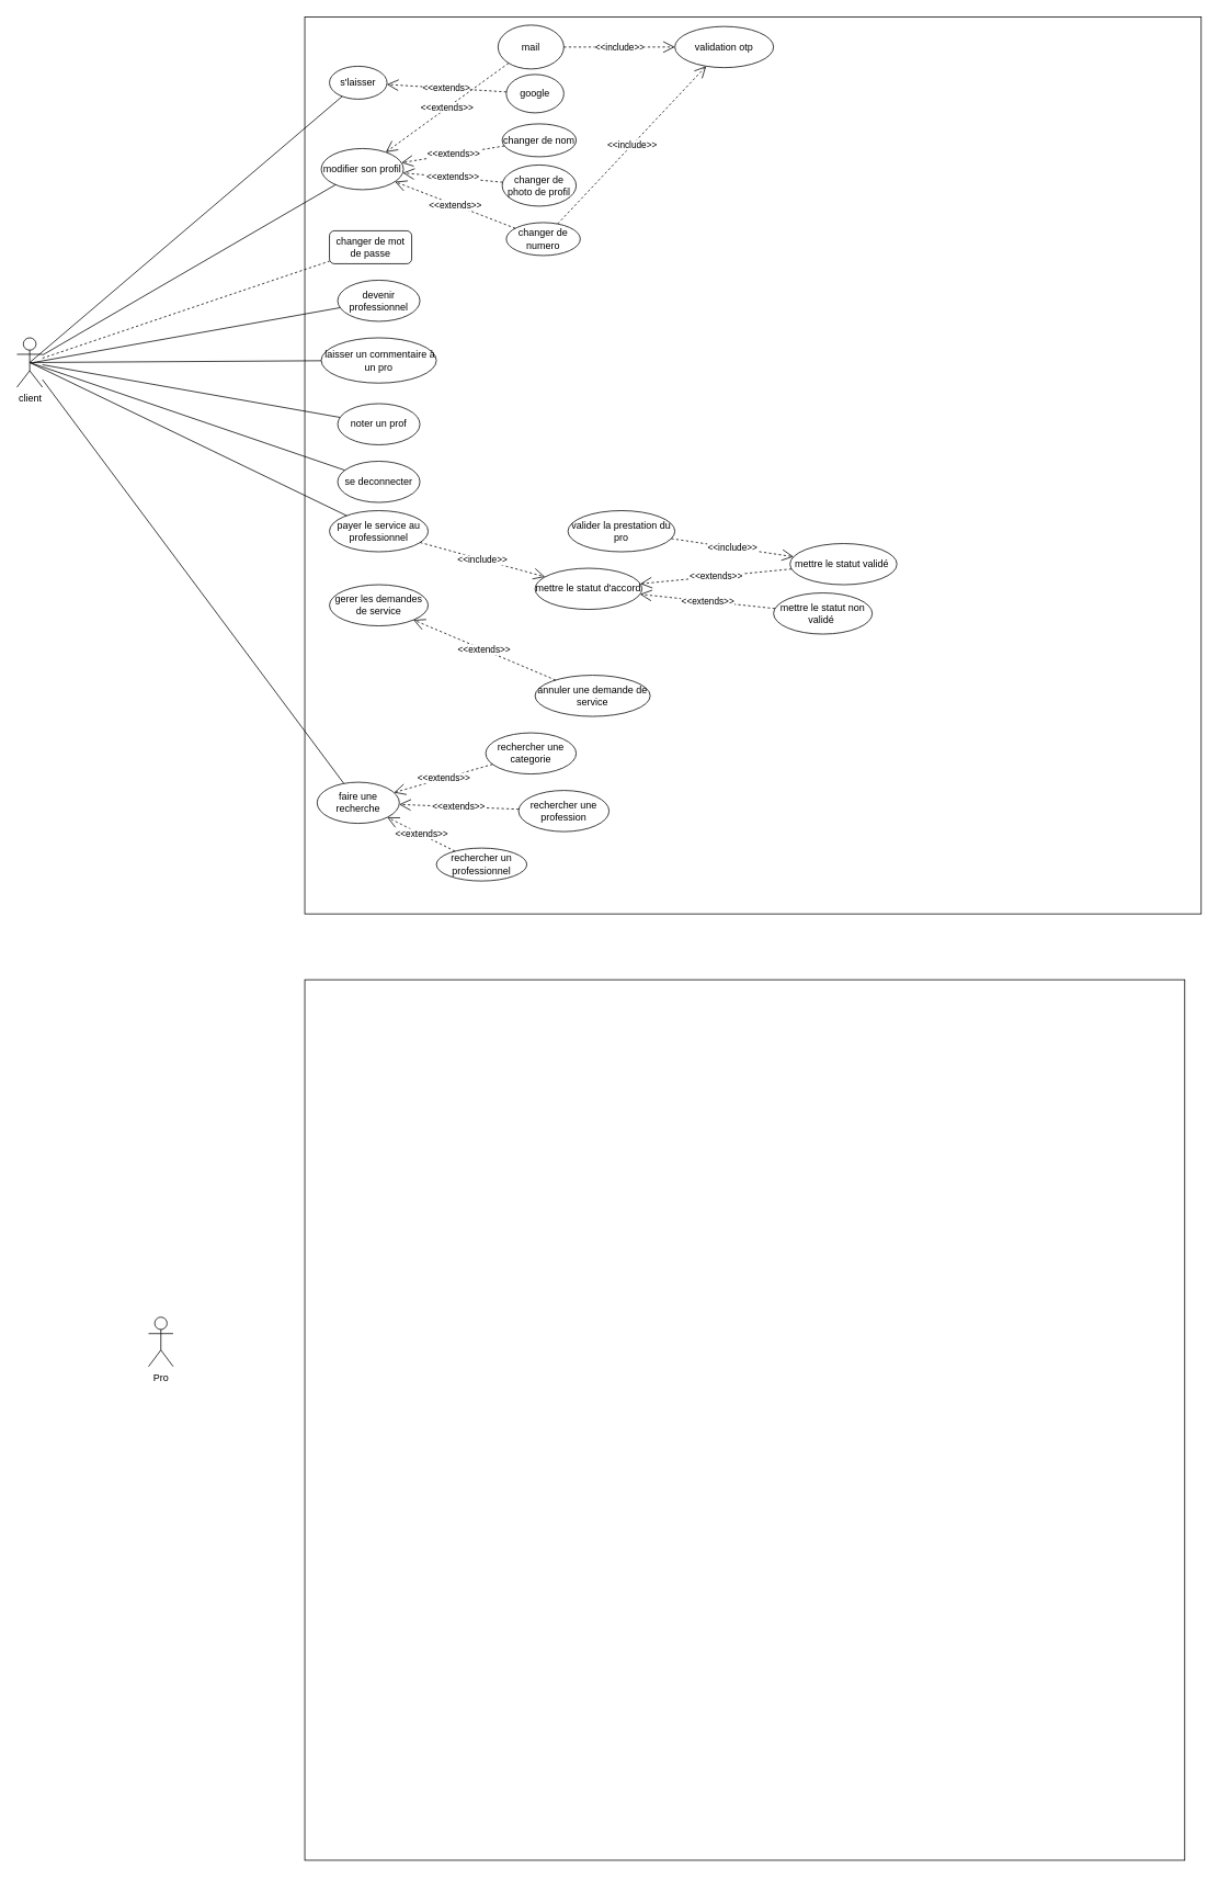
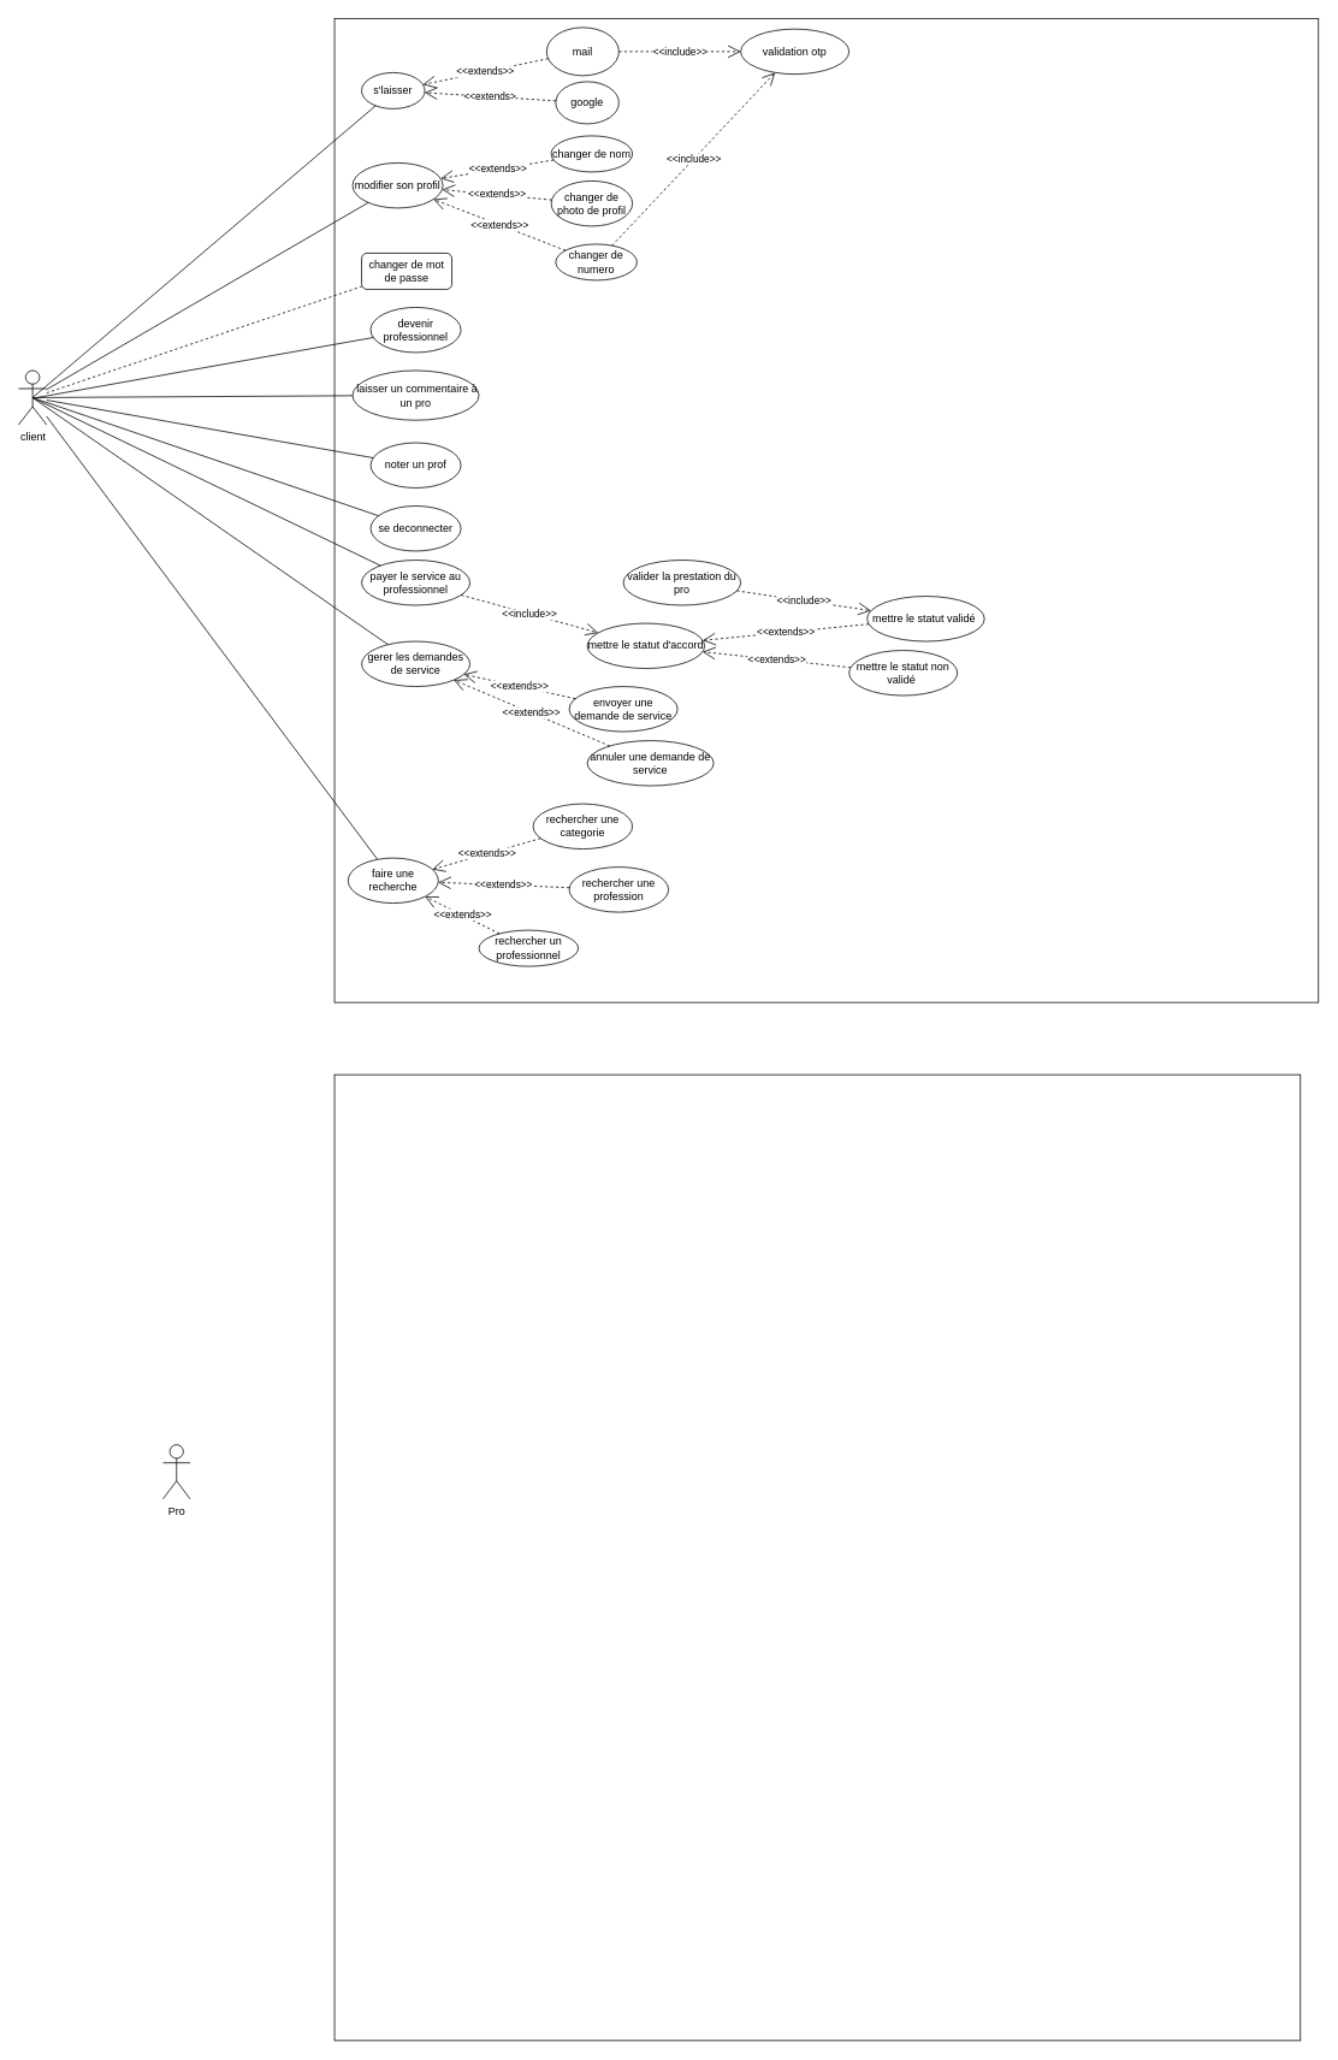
  <mxCell id="0" />
  <mxCell id="1" parent="0" />
  <mxCell id="2" value="" style="whiteSpace=wrap;html=1;aspect=fixed;" parent="1" vertex="1"><mxGeometry x="370" y="20" width="1090" height="1090" as="geometry" /></mxCell>
  <mxCell id="3" value="client" style="shape=umlActor;verticalLabelPosition=bottom;verticalAlign=top;html=1;outlineConnect=0;direction=east;" parent="1" vertex="1"><mxGeometry x="20" y="410" width="31" height="60" as="geometry" /></mxCell>
  <mxCell id="4" value="s'laisser" style="ellipse;whiteSpace=wrap;html=1;" parent="1" vertex="1"><mxGeometry x="400" y="80" width="70" height="40" as="geometry" /></mxCell>
  <mxCell id="5" value="modifier son profil" style="ellipse;whiteSpace=wrap;html=1;" parent="1" vertex="1"><mxGeometry x="390" y="180" width="100" height="50" as="geometry" /></mxCell>
  <mxCell id="6" value="changer de mot de passe" style="whiteSpace=wrap;html=1;rounded=1;" parent="1" vertex="1"><mxGeometry x="400" y="280" width="100" height="40" as="geometry" /></mxCell>
  <mxCell id="7" value="devenir professionnel" style="ellipse;whiteSpace=wrap;html=1;" parent="1" vertex="1"><mxGeometry x="410" y="340" width="100" height="50" as="geometry" /></mxCell>
  <mxCell id="8" value="&amp;nbsp;laisser un commentaire à un pro" style="ellipse;whiteSpace=wrap;html=1;" parent="1" vertex="1"><mxGeometry x="390" y="410" width="140" height="55" as="geometry" /></mxCell>
  <mxCell id="9" value="noter un prof" style="ellipse;whiteSpace=wrap;html=1;" parent="1" vertex="1"><mxGeometry x="410" y="490" width="100" height="50" as="geometry" /></mxCell>
  <mxCell id="10" value="google" style="ellipse;whiteSpace=wrap;html=1;" parent="1" vertex="1"><mxGeometry x="615" y="90" width="70" height="46.66" as="geometry" /></mxCell>
  <mxCell id="11" value="mail" style="ellipse;whiteSpace=wrap;html=1;" parent="1" vertex="1"><mxGeometry x="605" y="30" width="80" height="53.33" as="geometry" /></mxCell>
  <mxCell id="12" value="se deconnecter" style="ellipse;whiteSpace=wrap;html=1;" parent="1" vertex="1"><mxGeometry x="410" y="560" width="100" height="50" as="geometry" /></mxCell>
  <mxCell id="13" value="changer de nom" style="ellipse;whiteSpace=wrap;html=1;" parent="1" vertex="1"><mxGeometry x="610" y="150" width="90" height="40" as="geometry" /></mxCell>
  <mxCell id="14" value="changer de photo de profil" style="ellipse;whiteSpace=wrap;html=1;" parent="1" vertex="1"><mxGeometry x="610" y="200" width="90" height="50" as="geometry" /></mxCell>
  <mxCell id="15" value="changer de numero" style="ellipse;whiteSpace=wrap;html=1;" parent="1" vertex="1"><mxGeometry x="615" y="270" width="90" height="40" as="geometry" /></mxCell>
  <mxCell id="16" value="payer le service au professionnel" style="ellipse;whiteSpace=wrap;html=1;" parent="1" vertex="1"><mxGeometry x="400" y="620" width="120" height="50" as="geometry" /></mxCell>
  <mxCell id="17" value="faire une recherche" style="ellipse;whiteSpace=wrap;html=1;" parent="1" vertex="1"><mxGeometry x="385" y="950" width="100" height="50" as="geometry" /></mxCell>
  <mxCell id="18" value="rechercher un professionnel" style="ellipse;whiteSpace=wrap;html=1;" parent="1" vertex="1"><mxGeometry x="530" y="1030" width="110" height="40" as="geometry" /></mxCell>
  <mxCell id="19" value="rechercher une profession" style="ellipse;whiteSpace=wrap;html=1;" parent="1" vertex="1"><mxGeometry x="630" y="960" width="110" height="50" as="geometry" /></mxCell>
  <mxCell id="20" value="rechercher une categorie" style="ellipse;whiteSpace=wrap;html=1;" parent="1" vertex="1"><mxGeometry x="590" y="890" width="110" height="50" as="geometry" /></mxCell>
  <mxCell id="21" value="gerer les demandes de service" style="ellipse;whiteSpace=wrap;html=1;" parent="1" vertex="1"><mxGeometry x="400" y="710" width="120" height="50" as="geometry" /></mxCell>
+ <mxCell id="22" value="envoyer une demande de service" style="ellipse;whiteSpace=wrap;html=1;" vertex="1" parent="1"><mxGeometry x="630" y="760" width="120" height="50" as="geometry" /></mxCell>
  <mxCell id="23" value="annuler une demande de service" style="ellipse;whiteSpace=wrap;html=1;" vertex="1" parent="1"><mxGeometry x="650" y="820" width="140" height="50" as="geometry" /></mxCell>
  <mxCell id="24" value="" style="endArrow=none;html=1;rounded=0;exitX=0.5;exitY=0.5;exitDx=0;exitDy=0;exitPerimeter=0;" edge="1" parent="1" source="3" target="4"><mxGeometry width="50" height="50" relative="1" as="geometry"><mxPoint x="740" y="470" as="sourcePoint" /><mxPoint x="790" y="420" as="targetPoint" /></mxGeometry></mxCell>
  <mxCell id="25" value="" style="endArrow=none;html=1;rounded=0;" edge="1" parent="1" source="3" target="5"><mxGeometry width="50" height="50" relative="1" as="geometry"><mxPoint x="830" y="530" as="sourcePoint" /><mxPoint x="880" y="480" as="targetPoint" /></mxGeometry></mxCell>
  <mxCell id="26" value="" style="endArrow=none;html=1;rounded=0;dashed=1;" edge="1" parent="1" source="3" target="6"><mxGeometry width="50" height="50" relative="1" as="geometry"><mxPoint x="750" y="570" as="sourcePoint" /><mxPoint x="800" y="520" as="targetPoint" /></mxGeometry></mxCell>
  <mxCell id="27" value="" style="endArrow=none;html=1;rounded=0;" edge="1" parent="1" target="7"><mxGeometry width="50" height="50" relative="1" as="geometry"><mxPoint x="40" y="440" as="sourcePoint" /><mxPoint x="760" y="500" as="targetPoint" /></mxGeometry></mxCell>
  <mxCell id="28" value="" style="endArrow=none;html=1;rounded=0;exitX=0.5;exitY=0.5;exitDx=0;exitDy=0;exitPerimeter=0;" edge="1" parent="1" source="3" target="8"><mxGeometry width="50" height="50" relative="1" as="geometry"><mxPoint x="130" y="560" as="sourcePoint" /><mxPoint x="190" y="510" as="targetPoint" /></mxGeometry></mxCell>
  <mxCell id="29" value="" style="endArrow=none;html=1;rounded=0;" edge="1" parent="1" source="9" target="3"><mxGeometry width="50" height="50" relative="1" as="geometry"><mxPoint x="530" y="550" as="sourcePoint" /><mxPoint x="580" y="500" as="targetPoint" /></mxGeometry></mxCell>
  <mxCell id="30" value="" style="endArrow=none;html=1;rounded=0;exitX=0.5;exitY=0.5;exitDx=0;exitDy=0;exitPerimeter=0;" edge="1" parent="1" source="3" target="12"><mxGeometry width="50" height="50" relative="1" as="geometry"><mxPoint x="530" y="550" as="sourcePoint" /><mxPoint x="580" y="500" as="targetPoint" /></mxGeometry></mxCell>
  <mxCell id="31" value="" style="endArrow=none;html=1;rounded=0;exitX=0.5;exitY=0.5;exitDx=0;exitDy=0;exitPerimeter=0;" edge="1" parent="1" source="3" target="16"><mxGeometry width="50" height="50" relative="1" as="geometry"><mxPoint x="40" y="440" as="sourcePoint" /><mxPoint x="190" y="630" as="targetPoint" /></mxGeometry></mxCell>
  <mxCell id="32" value="" style="endArrow=none;html=1;rounded=0;" edge="1" parent="1" source="3" target="17"><mxGeometry width="50" height="50" relative="1" as="geometry"><mxPoint x="0" y="760" as="sourcePoint" /><mxPoint x="50" y="710" as="targetPoint" /></mxGeometry></mxCell>
+ <mxCell id="33" value="" style="endArrow=none;html=1;rounded=0;exitX=0.5;exitY=0.5;exitDx=0;exitDy=0;exitPerimeter=0;" edge="1" parent="1" source="3" target="21"><mxGeometry width="50" height="50" relative="1" as="geometry"><mxPoint x="-40" y="770" as="sourcePoint" /><mxPoint x="50" y="730" as="targetPoint" /></mxGeometry></mxCell>
  <mxCell id="34" value="&amp;lt;&amp;lt;extends&amp;gt;" style="endArrow=open;endSize=12;dashed=1;html=1;rounded=0;" edge="1" parent="1" source="10" target="4"><mxGeometry width="160" relative="1" as="geometry"><mxPoint x="560" y="80" as="sourcePoint" /><mxPoint x="720" y="80" as="targetPoint" /></mxGeometry></mxCell>
- <mxCell id="35" value="&amp;lt;&amp;lt;extends&amp;gt;&amp;gt;" style="endArrow=open;endSize=12;dashed=1;html=1;rounded=0;" edge="1" parent="1" source="11" target="5"><mxGeometry width="160" relative="1" as="geometry"><mxPoint x="560" y="80" as="sourcePoint" /><mxPoint x="720" y="80" as="targetPoint" /></mxGeometry></mxCell>
+ <mxCell id="35" value="&amp;lt;&amp;lt;extends&amp;gt;&amp;gt;" style="endArrow=open;endSize=12;dashed=1;html=1;rounded=0;" edge="1" parent="1" source="11" target="4"><mxGeometry width="160" relative="1" as="geometry"><mxPoint x="560" y="80" as="sourcePoint" /><mxPoint x="720" y="80" as="targetPoint" /></mxGeometry></mxCell>
  <mxCell id="36" value="validation otp" style="ellipse;whiteSpace=wrap;html=1;" vertex="1" parent="1"><mxGeometry x="820" y="31.67" width="120" height="50" as="geometry" /></mxCell>
  <mxCell id="37" value="&amp;lt;&amp;lt;include&amp;gt;&amp;gt;" style="endArrow=open;endSize=12;dashed=1;html=1;rounded=0;" edge="1" parent="1" source="11" target="36"><mxGeometry width="160" relative="1" as="geometry"><mxPoint x="720" y="90" as="sourcePoint" /><mxPoint x="880" y="90" as="targetPoint" /></mxGeometry></mxCell>
  <mxCell id="38" value="&amp;lt;&amp;lt;extends&amp;gt;&amp;gt;" style="endArrow=open;endSize=12;dashed=1;html=1;rounded=0;" edge="1" parent="1" source="13" target="5"><mxGeometry width="160" relative="1" as="geometry"><mxPoint x="500" y="180" as="sourcePoint" /><mxPoint x="660" y="180" as="targetPoint" /></mxGeometry></mxCell>
  <mxCell id="39" value="&amp;lt;&amp;lt;extends&amp;gt;&amp;gt;" style="endArrow=open;endSize=12;dashed=1;html=1;rounded=0;" edge="1" parent="1" source="14" target="5"><mxGeometry width="160" relative="1" as="geometry"><mxPoint x="620" y="210" as="sourcePoint" /><mxPoint x="497" y="230" as="targetPoint" /></mxGeometry></mxCell>
  <mxCell id="40" value="&amp;lt;&amp;lt;include&amp;gt;&amp;gt;" style="endArrow=open;endSize=12;dashed=1;html=1;rounded=0;" edge="1" parent="1" source="15" target="36"><mxGeometry width="160" relative="1" as="geometry"><mxPoint x="670" y="200" as="sourcePoint" /><mxPoint x="830" y="200" as="targetPoint" /></mxGeometry></mxCell>
  <mxCell id="41" value="&amp;lt;&amp;lt;extends&amp;gt;&amp;gt;" style="endArrow=open;endSize=12;dashed=1;html=1;rounded=0;" edge="1" parent="1" source="15" target="5"><mxGeometry width="160" relative="1" as="geometry"><mxPoint x="630" y="197" as="sourcePoint" /><mxPoint x="507" y="217" as="targetPoint" /></mxGeometry></mxCell>
  <mxCell id="42" value="valider la prestation du pro" style="ellipse;whiteSpace=wrap;html=1;" vertex="1" parent="1"><mxGeometry x="690" y="620" width="130" height="50" as="geometry" /></mxCell>
  <mxCell id="43" value="&amp;lt;&amp;lt;include&amp;gt;&amp;gt;" style="endArrow=open;endSize=12;dashed=1;html=1;rounded=0;" edge="1" parent="1" source="16" target="46"><mxGeometry width="160" relative="1" as="geometry"><mxPoint x="410" y="700" as="sourcePoint" /><mxPoint x="570" y="700" as="targetPoint" /></mxGeometry></mxCell>
+ <mxCell id="44" value="&amp;lt;&amp;lt;extends&amp;gt;&amp;gt;" style="endArrow=open;endSize=12;dashed=1;html=1;rounded=0;" edge="1" parent="1" source="22" target="21"><mxGeometry width="160" relative="1" as="geometry"><mxPoint x="600" y="830" as="sourcePoint" /><mxPoint x="760" y="830" as="targetPoint" /></mxGeometry></mxCell>
  <mxCell id="45" value="&amp;lt;&amp;lt;extends&amp;gt;&amp;gt;" style="endArrow=open;endSize=12;dashed=1;html=1;rounded=0;" edge="1" parent="1" source="23" target="21"><mxGeometry width="160" relative="1" as="geometry"><mxPoint x="600" y="830" as="sourcePoint" /><mxPoint x="760" y="830" as="targetPoint" /></mxGeometry></mxCell>
  <mxCell id="46" value="mettre le statut d'accord" style="ellipse;whiteSpace=wrap;html=1;" vertex="1" parent="1"><mxGeometry x="650" y="690" width="130" height="50" as="geometry" /></mxCell>
  <mxCell id="47" value="mettre le statut validé&amp;nbsp;" style="ellipse;whiteSpace=wrap;html=1;" vertex="1" parent="1"><mxGeometry x="960" y="660" width="130" height="50" as="geometry" /></mxCell>
  <mxCell id="48" value="&amp;lt;&amp;lt;extends&amp;gt;&amp;gt;" style="endArrow=open;endSize=12;dashed=1;html=1;rounded=0;" edge="1" parent="1" source="47" target="46"><mxGeometry width="160" relative="1" as="geometry"><mxPoint x="657" y="793" as="sourcePoint" /><mxPoint x="533" y="767" as="targetPoint" /></mxGeometry></mxCell>
  <mxCell id="49" value="&amp;lt;&amp;lt;include&amp;gt;&amp;gt;" style="endArrow=open;endSize=12;dashed=1;html=1;rounded=0;" edge="1" parent="1" source="42" target="47"><mxGeometry width="160" relative="1" as="geometry"><mxPoint x="530" y="655" as="sourcePoint" /><mxPoint x="700" y="655" as="targetPoint" /></mxGeometry></mxCell>
  <mxCell id="50" value="mettre le statut non validé&amp;nbsp;" style="ellipse;whiteSpace=wrap;html=1;" vertex="1" parent="1"><mxGeometry x="940" y="720" width="120" height="50" as="geometry" /></mxCell>
  <mxCell id="51" value="&amp;lt;&amp;lt;extends&amp;gt;&amp;gt;" style="endArrow=open;endSize=12;dashed=1;html=1;rounded=0;" edge="1" parent="1" source="50" target="46"><mxGeometry width="160" relative="1" as="geometry"><mxPoint x="880" y="700" as="sourcePoint" /><mxPoint x="1040" y="700" as="targetPoint" /></mxGeometry></mxCell>
  <mxCell id="52" value="&amp;lt;&amp;lt;extends&amp;gt;&amp;gt;" style="endArrow=open;endSize=12;dashed=1;html=1;rounded=0;" edge="1" parent="1" source="20" target="17"><mxGeometry width="160" relative="1" as="geometry"><mxPoint x="810" y="840" as="sourcePoint" /><mxPoint x="970" y="840" as="targetPoint" /></mxGeometry></mxCell>
  <mxCell id="53" value="&amp;lt;&amp;lt;extends&amp;gt;&amp;gt;" style="endArrow=open;endSize=12;dashed=1;html=1;rounded=0;" edge="1" parent="1" source="19" target="17"><mxGeometry width="160" relative="1" as="geometry"><mxPoint x="720" y="880" as="sourcePoint" /><mxPoint x="880" y="880" as="targetPoint" /></mxGeometry></mxCell>
  <mxCell id="54" value="&amp;lt;&amp;lt;extends&amp;gt;&amp;gt;" style="endArrow=open;endSize=12;dashed=1;html=1;rounded=0;" edge="1" parent="1" source="18" target="17"><mxGeometry width="160" relative="1" as="geometry"><mxPoint x="720" y="880" as="sourcePoint" /><mxPoint x="880" y="880" as="targetPoint" /></mxGeometry></mxCell>
  <mxCell id="55" value="" style="whiteSpace=wrap;html=1;aspect=fixed;" vertex="1" parent="1"><mxGeometry x="370" y="1190" width="1070" height="1070" as="geometry" /></mxCell>
  <mxCell id="56" value="Pro" style="shape=umlActor;verticalLabelPosition=bottom;verticalAlign=top;html=1;outlineConnect=0;" vertex="1" parent="1"><mxGeometry x="180" y="1600" width="30" height="60" as="geometry" /></mxCell>
